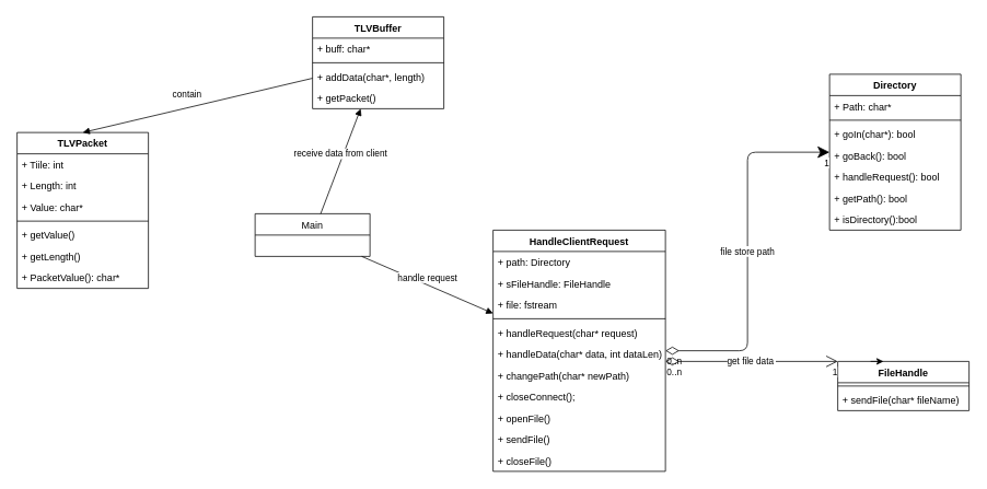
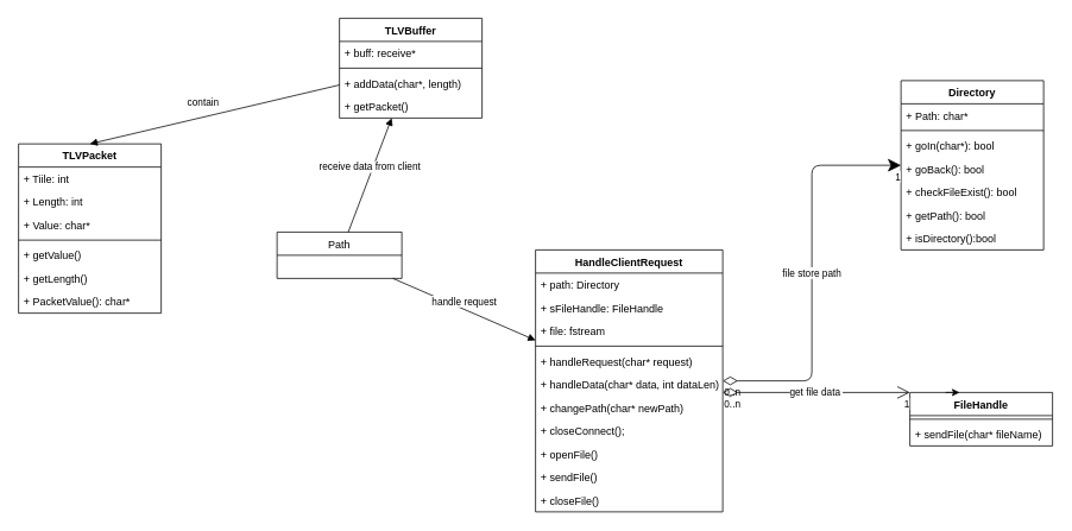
  <mxCell id="0" />
  <mxCell id="1" parent="0" />
  <mxCell id="2" value="HandleClientRequest" style="swimlane;fontStyle=1;align=center;verticalAlign=top;childLayout=stackLayout;horizontal=1;startSize=26;horizontalStack=0;resizeParent=1;resizeParentMax=0;resizeLast=0;collapsible=1;marginBottom=0;" parent="1" vertex="1"><mxGeometry x="600" y="280" width="210" height="294" as="geometry" /></mxCell>
  <mxCell id="3" value="+ path: Directory " style="text;strokeColor=none;fillColor=none;align=left;verticalAlign=top;spacingLeft=4;spacingRight=4;overflow=hidden;rotatable=0;points=[[0,0.5],[1,0.5]];portConstraint=eastwest;" parent="2" vertex="1"><mxGeometry y="26" width="210" height="26" as="geometry" /></mxCell>
  <mxCell id="4" value="+ sFileHandle: FileHandle" style="text;strokeColor=none;fillColor=none;align=left;verticalAlign=top;spacingLeft=4;spacingRight=4;overflow=hidden;rotatable=0;points=[[0,0.5],[1,0.5]];portConstraint=eastwest;" parent="2" vertex="1"><mxGeometry y="52" width="210" height="26" as="geometry" /></mxCell>
  <mxCell id="5" value="+ file: fstream" style="text;strokeColor=none;fillColor=none;align=left;verticalAlign=top;spacingLeft=4;spacingRight=4;overflow=hidden;rotatable=0;points=[[0,0.5],[1,0.5]];portConstraint=eastwest;" parent="2" vertex="1"><mxGeometry y="78" width="210" height="26" as="geometry" /></mxCell>
  <mxCell id="6" value="" style="line;strokeWidth=1;fillColor=none;align=left;verticalAlign=middle;spacingTop=-1;spacingLeft=3;spacingRight=3;rotatable=0;labelPosition=right;points=[];portConstraint=eastwest;" parent="2" vertex="1"><mxGeometry y="104" width="210" height="8" as="geometry" /></mxCell>
  <mxCell id="7" value="+ handleRequest(char* request)" style="text;strokeColor=none;fillColor=none;align=left;verticalAlign=top;spacingLeft=4;spacingRight=4;overflow=hidden;rotatable=0;points=[[0,0.5],[1,0.5]];portConstraint=eastwest;" parent="2" vertex="1"><mxGeometry y="112" width="210" height="26" as="geometry" /></mxCell>
  <mxCell id="8" value="+ handleData(char* data, int dataLen)" style="text;strokeColor=none;fillColor=none;align=left;verticalAlign=top;spacingLeft=4;spacingRight=4;overflow=hidden;rotatable=0;points=[[0,0.5],[1,0.5]];portConstraint=eastwest;" parent="2" vertex="1"><mxGeometry y="138" width="210" height="26" as="geometry" /></mxCell>
  <mxCell id="9" value="+ changePath(char* newPath)" style="text;strokeColor=none;fillColor=none;align=left;verticalAlign=top;spacingLeft=4;spacingRight=4;overflow=hidden;rotatable=0;points=[[0,0.5],[1,0.5]];portConstraint=eastwest;" parent="2" vertex="1"><mxGeometry y="164" width="210" height="26" as="geometry" /></mxCell>
  <mxCell id="10" value="+ closeConnect();" style="text;strokeColor=none;fillColor=none;align=left;verticalAlign=top;spacingLeft=4;spacingRight=4;overflow=hidden;rotatable=0;points=[[0,0.5],[1,0.5]];portConstraint=eastwest;" parent="2" vertex="1"><mxGeometry y="190" width="210" height="26" as="geometry" /></mxCell>
  <mxCell id="11" value="+ openFile()" style="text;strokeColor=none;fillColor=none;align=left;verticalAlign=top;spacingLeft=4;spacingRight=4;overflow=hidden;rotatable=0;points=[[0,0.5],[1,0.5]];portConstraint=eastwest;" parent="2" vertex="1"><mxGeometry y="216" width="210" height="26" as="geometry" /></mxCell>
  <mxCell id="12" value="+ sendFile()" style="text;strokeColor=none;fillColor=none;align=left;verticalAlign=top;spacingLeft=4;spacingRight=4;overflow=hidden;rotatable=0;points=[[0,0.5],[1,0.5]];portConstraint=eastwest;" parent="2" vertex="1"><mxGeometry y="242" width="210" height="26" as="geometry" /></mxCell>
  <mxCell id="13" value="+ closeFile()" style="text;strokeColor=none;fillColor=none;align=left;verticalAlign=top;spacingLeft=4;spacingRight=4;overflow=hidden;rotatable=0;points=[[0,0.5],[1,0.5]];portConstraint=eastwest;" parent="2" vertex="1"><mxGeometry y="268" width="210" height="26" as="geometry" /></mxCell>
  <mxCell id="14" value="FileHandle" style="swimlane;fontStyle=1;align=center;verticalAlign=top;childLayout=stackLayout;horizontal=1;startSize=26;horizontalStack=0;resizeParent=1;resizeParentMax=0;resizeLast=0;collapsible=1;marginBottom=0;" parent="1" vertex="1"><mxGeometry x="1020" y="440" width="160" height="60" as="geometry" /></mxCell>
  <mxCell id="15" value="" style="line;strokeWidth=1;fillColor=none;align=left;verticalAlign=middle;spacingTop=-1;spacingLeft=3;spacingRight=3;rotatable=0;labelPosition=right;points=[];portConstraint=eastwest;" parent="14" vertex="1"><mxGeometry y="26" width="160" height="8" as="geometry" /></mxCell>
  <mxCell id="16" value="+ sendFile(char* fileName)" style="text;strokeColor=none;fillColor=none;align=left;verticalAlign=top;spacingLeft=4;spacingRight=4;overflow=hidden;rotatable=0;points=[[0,0.5],[1,0.5]];portConstraint=eastwest;" parent="14" vertex="1"><mxGeometry y="34" width="160" height="26" as="geometry" /></mxCell>
  <mxCell id="17" value="Directory" style="swimlane;fontStyle=1;align=center;verticalAlign=top;childLayout=stackLayout;horizontal=1;startSize=26;horizontalStack=0;resizeParent=1;resizeParentMax=0;resizeLast=0;collapsible=1;marginBottom=0;" parent="1" vertex="1"><mxGeometry x="1010" y="90" width="160" height="190" as="geometry" /></mxCell>
  <mxCell id="18" value="+ Path: char*" style="text;strokeColor=none;fillColor=none;align=left;verticalAlign=top;spacingLeft=4;spacingRight=4;overflow=hidden;rotatable=0;points=[[0,0.5],[1,0.5]];portConstraint=eastwest;" parent="17" vertex="1"><mxGeometry y="26" width="160" height="26" as="geometry" /></mxCell>
  <mxCell id="19" value="" style="line;strokeWidth=1;fillColor=none;align=left;verticalAlign=middle;spacingTop=-1;spacingLeft=3;spacingRight=3;rotatable=0;labelPosition=right;points=[];portConstraint=eastwest;" parent="17" vertex="1"><mxGeometry y="52" width="160" height="8" as="geometry" /></mxCell>
  <mxCell id="20" value="+ goIn(char*): bool&#10;" style="text;strokeColor=none;fillColor=none;align=left;verticalAlign=top;spacingLeft=4;spacingRight=4;overflow=hidden;rotatable=0;points=[[0,0.5],[1,0.5]];portConstraint=eastwest;" parent="17" vertex="1"><mxGeometry y="60" width="160" height="26" as="geometry" /></mxCell>
  <mxCell id="21" value="+ goBack(): bool" style="text;strokeColor=none;fillColor=none;align=left;verticalAlign=top;spacingLeft=4;spacingRight=4;overflow=hidden;rotatable=0;points=[[0,0.5],[1,0.5]];portConstraint=eastwest;" parent="17" vertex="1"><mxGeometry y="86" width="160" height="26" as="geometry" /></mxCell>
- <mxCell id="22" value="+ handleRequest(): bool&#10;" style="text;strokeColor=none;fillColor=none;align=left;verticalAlign=top;spacingLeft=4;spacingRight=4;overflow=hidden;rotatable=0;points=[[0,0.5],[1,0.5]];portConstraint=eastwest;" parent="17" vertex="1"><mxGeometry y="112" width="160" height="26" as="geometry" /></mxCell>
+ <mxCell id="22" value="+ checkFileExist(): bool&#10;" style="text;strokeColor=none;fillColor=none;align=left;verticalAlign=top;spacingLeft=4;spacingRight=4;overflow=hidden;rotatable=0;points=[[0,0.5],[1,0.5]];portConstraint=eastwest;" parent="17" vertex="1"><mxGeometry y="112" width="160" height="26" as="geometry" /></mxCell>
  <mxCell id="23" value="+ getPath(): bool" style="text;strokeColor=none;fillColor=none;align=left;verticalAlign=top;spacingLeft=4;spacingRight=4;overflow=hidden;rotatable=0;points=[[0,0.5],[1,0.5]];portConstraint=eastwest;" parent="17" vertex="1"><mxGeometry y="138" width="160" height="26" as="geometry" /></mxCell>
  <mxCell id="24" value="+ isDirectory():bool" style="text;strokeColor=none;fillColor=none;align=left;verticalAlign=top;spacingLeft=4;spacingRight=4;overflow=hidden;rotatable=0;points=[[0,0.5],[1,0.5]];portConstraint=eastwest;" parent="17" vertex="1"><mxGeometry y="164" width="160" height="26" as="geometry" /></mxCell>
  <mxCell id="25" value="file store path" style="endArrow=classic;html=1;endSize=12;startArrow=diamondThin;startSize=14;startFill=0;edgeStyle=orthogonalEdgeStyle;" parent="1" source="2" target="17" edge="1"><mxGeometry relative="1" as="geometry"><mxPoint x="820" y="360" as="sourcePoint" /><mxPoint x="980" y="360" as="targetPoint" /></mxGeometry></mxCell>
  <mxCell id="26" value="0..n" style="edgeLabel;resizable=0;html=1;align=left;verticalAlign=top;" parent="25" connectable="0" vertex="1"><mxGeometry x="-1" relative="1" as="geometry" /></mxCell>
  <mxCell id="27" value="1" style="edgeLabel;resizable=0;html=1;align=right;verticalAlign=top;" parent="25" connectable="0" vertex="1"><mxGeometry x="1" relative="1" as="geometry" /></mxCell>
  <mxCell id="28" value="get file data&amp;nbsp;" style="endArrow=open;html=1;endSize=12;startArrow=diamondThin;startSize=14;startFill=0;edgeStyle=orthogonalEdgeStyle;" parent="1" source="2" target="14" edge="1"><mxGeometry relative="1" as="geometry"><mxPoint x="670" y="300" as="sourcePoint" /><mxPoint x="960" y="560" as="targetPoint" /><Array as="points"><mxPoint x="750" y="427" /><mxPoint x="750" y="460" /><mxPoint x="1030" y="460" /><mxPoint x="1030" y="457" /></Array></mxGeometry></mxCell>
  <mxCell id="29" value="0..n" style="edgeLabel;resizable=0;html=1;align=left;verticalAlign=top;" parent="28" connectable="0" vertex="1"><mxGeometry x="-1" relative="1" as="geometry" /></mxCell>
  <mxCell id="30" value="1" style="edgeLabel;resizable=0;html=1;align=right;verticalAlign=top;" parent="28" connectable="0" vertex="1"><mxGeometry x="1" relative="1" as="geometry" /></mxCell>
  <mxCell id="31" style="edgeStyle=orthogonalEdgeStyle;rounded=0;orthogonalLoop=1;jettySize=auto;html=1;exitX=0.25;exitY=0;exitDx=0;exitDy=0;entryX=0.348;entryY=0.013;entryDx=0;entryDy=0;entryPerimeter=0;" parent="1" source="14" target="14" edge="1"><mxGeometry relative="1" as="geometry" /></mxCell>
  <mxCell id="32" value="TLVPacket" style="swimlane;fontStyle=1;align=center;verticalAlign=top;childLayout=stackLayout;horizontal=1;startSize=26;horizontalStack=0;resizeParent=1;resizeParentMax=0;resizeLast=0;collapsible=1;marginBottom=0;" parent="1" vertex="1"><mxGeometry x="20" y="161" width="160" height="190" as="geometry" /></mxCell>
  <mxCell id="33" value="+ Tiile: int" style="text;strokeColor=none;fillColor=none;align=left;verticalAlign=top;spacingLeft=4;spacingRight=4;overflow=hidden;rotatable=0;points=[[0,0.5],[1,0.5]];portConstraint=eastwest;" parent="32" vertex="1"><mxGeometry y="26" width="160" height="26" as="geometry" /></mxCell>
  <mxCell id="34" value="+ Length: int" style="text;strokeColor=none;fillColor=none;align=left;verticalAlign=top;spacingLeft=4;spacingRight=4;overflow=hidden;rotatable=0;points=[[0,0.5],[1,0.5]];portConstraint=eastwest;" parent="32" vertex="1"><mxGeometry y="52" width="160" height="26" as="geometry" /></mxCell>
  <mxCell id="35" value="+ Value: char*" style="text;strokeColor=none;fillColor=none;align=left;verticalAlign=top;spacingLeft=4;spacingRight=4;overflow=hidden;rotatable=0;points=[[0,0.5],[1,0.5]];portConstraint=eastwest;" parent="32" vertex="1"><mxGeometry y="78" width="160" height="26" as="geometry" /></mxCell>
  <mxCell id="36" value="" style="line;strokeWidth=1;fillColor=none;align=left;verticalAlign=middle;spacingTop=-1;spacingLeft=3;spacingRight=3;rotatable=0;labelPosition=right;points=[];portConstraint=eastwest;" parent="32" vertex="1"><mxGeometry y="104" width="160" height="8" as="geometry" /></mxCell>
  <mxCell id="37" value="+ getValue()" style="text;strokeColor=none;fillColor=none;align=left;verticalAlign=top;spacingLeft=4;spacingRight=4;overflow=hidden;rotatable=0;points=[[0,0.5],[1,0.5]];portConstraint=eastwest;" parent="32" vertex="1"><mxGeometry y="112" width="160" height="26" as="geometry" /></mxCell>
  <mxCell id="38" value="+ getLength()" style="text;strokeColor=none;fillColor=none;align=left;verticalAlign=top;spacingLeft=4;spacingRight=4;overflow=hidden;rotatable=0;points=[[0,0.5],[1,0.5]];portConstraint=eastwest;" parent="32" vertex="1"><mxGeometry y="138" width="160" height="26" as="geometry" /></mxCell>
  <mxCell id="39" value="+ PacketValue(): char*" style="text;strokeColor=none;fillColor=none;align=left;verticalAlign=top;spacingLeft=4;spacingRight=4;overflow=hidden;rotatable=0;points=[[0,0.5],[1,0.5]];portConstraint=eastwest;" parent="32" vertex="1"><mxGeometry y="164" width="160" height="26" as="geometry" /></mxCell>
  <mxCell id="40" value="TLVBuffer" style="swimlane;fontStyle=1;align=center;verticalAlign=top;childLayout=stackLayout;horizontal=1;startSize=26;horizontalStack=0;resizeParent=1;resizeParentMax=0;resizeLast=0;collapsible=1;marginBottom=0;" parent="1" vertex="1"><mxGeometry x="380" y="20" width="160" height="112" as="geometry" /></mxCell>
- <mxCell id="41" value="+ buff: char*" style="text;strokeColor=none;fillColor=none;align=left;verticalAlign=top;spacingLeft=4;spacingRight=4;overflow=hidden;rotatable=0;points=[[0,0.5],[1,0.5]];portConstraint=eastwest;" parent="40" vertex="1"><mxGeometry y="26" width="160" height="26" as="geometry" /></mxCell>
+ <mxCell id="41" value="+ buff: receive*" style="text;strokeColor=none;fillColor=none;align=left;verticalAlign=top;spacingLeft=4;spacingRight=4;overflow=hidden;rotatable=0;points=[[0,0.5],[1,0.5]];portConstraint=eastwest;" parent="40" vertex="1"><mxGeometry y="26" width="160" height="26" as="geometry" /></mxCell>
  <mxCell id="42" value="" style="line;strokeWidth=1;fillColor=none;align=left;verticalAlign=middle;spacingTop=-1;spacingLeft=3;spacingRight=3;rotatable=0;labelPosition=right;points=[];portConstraint=eastwest;" parent="40" vertex="1"><mxGeometry y="52" width="160" height="8" as="geometry" /></mxCell>
  <mxCell id="43" value="+ addData(char*, length)" style="text;strokeColor=none;fillColor=none;align=left;verticalAlign=top;spacingLeft=4;spacingRight=4;overflow=hidden;rotatable=0;points=[[0,0.5],[1,0.5]];portConstraint=eastwest;" parent="40" vertex="1"><mxGeometry y="60" width="160" height="26" as="geometry" /></mxCell>
  <mxCell id="44" value="+ getPacket()" style="text;strokeColor=none;fillColor=none;align=left;verticalAlign=top;spacingLeft=4;spacingRight=4;overflow=hidden;rotatable=0;points=[[0,0.5],[1,0.5]];portConstraint=eastwest;" parent="40" vertex="1"><mxGeometry y="86" width="160" height="26" as="geometry" /></mxCell>
  <mxCell id="45" value="contain" style="html=1;verticalAlign=bottom;endArrow=block;entryX=0.5;entryY=0;entryDx=0;entryDy=0;" parent="1" source="40" target="32" edge="1"><mxGeometry x="0.081" y="-7" width="80" relative="1" as="geometry"><mxPoint x="400" y="260" as="sourcePoint" /><mxPoint x="480" y="260" as="targetPoint" /><mxPoint as="offset" /></mxGeometry></mxCell>
- <mxCell id="46" value="Main" style="swimlane;fontStyle=0;childLayout=stackLayout;horizontal=1;startSize=26;fillColor=none;horizontalStack=0;resizeParent=1;resizeParentMax=0;resizeLast=0;collapsible=1;marginBottom=0;" parent="1" vertex="1"><mxGeometry x="310" y="260" width="140" height="52" as="geometry" /></mxCell>
+ <mxCell id="46" value="Path" style="swimlane;fontStyle=0;childLayout=stackLayout;horizontal=1;startSize=26;fillColor=none;horizontalStack=0;resizeParent=1;resizeParentMax=0;resizeLast=0;collapsible=1;marginBottom=0;" parent="1" vertex="1"><mxGeometry x="310" y="260" width="140" height="52" as="geometry" /></mxCell>
  <mxCell id="47" value="handle request" style="html=1;verticalAlign=bottom;endArrow=block;" parent="1" source="46" target="2" edge="1"><mxGeometry width="80" relative="1" as="geometry"><mxPoint x="400" y="260" as="sourcePoint" /><mxPoint x="480" y="260" as="targetPoint" /></mxGeometry></mxCell>
  <mxCell id="48" value="receive data from client" style="html=1;verticalAlign=bottom;endArrow=block;" parent="1" source="46" target="40" edge="1"><mxGeometry width="80" relative="1" as="geometry"><mxPoint x="400" y="260" as="sourcePoint" /><mxPoint x="480" y="260" as="targetPoint" /></mxGeometry></mxCell>
